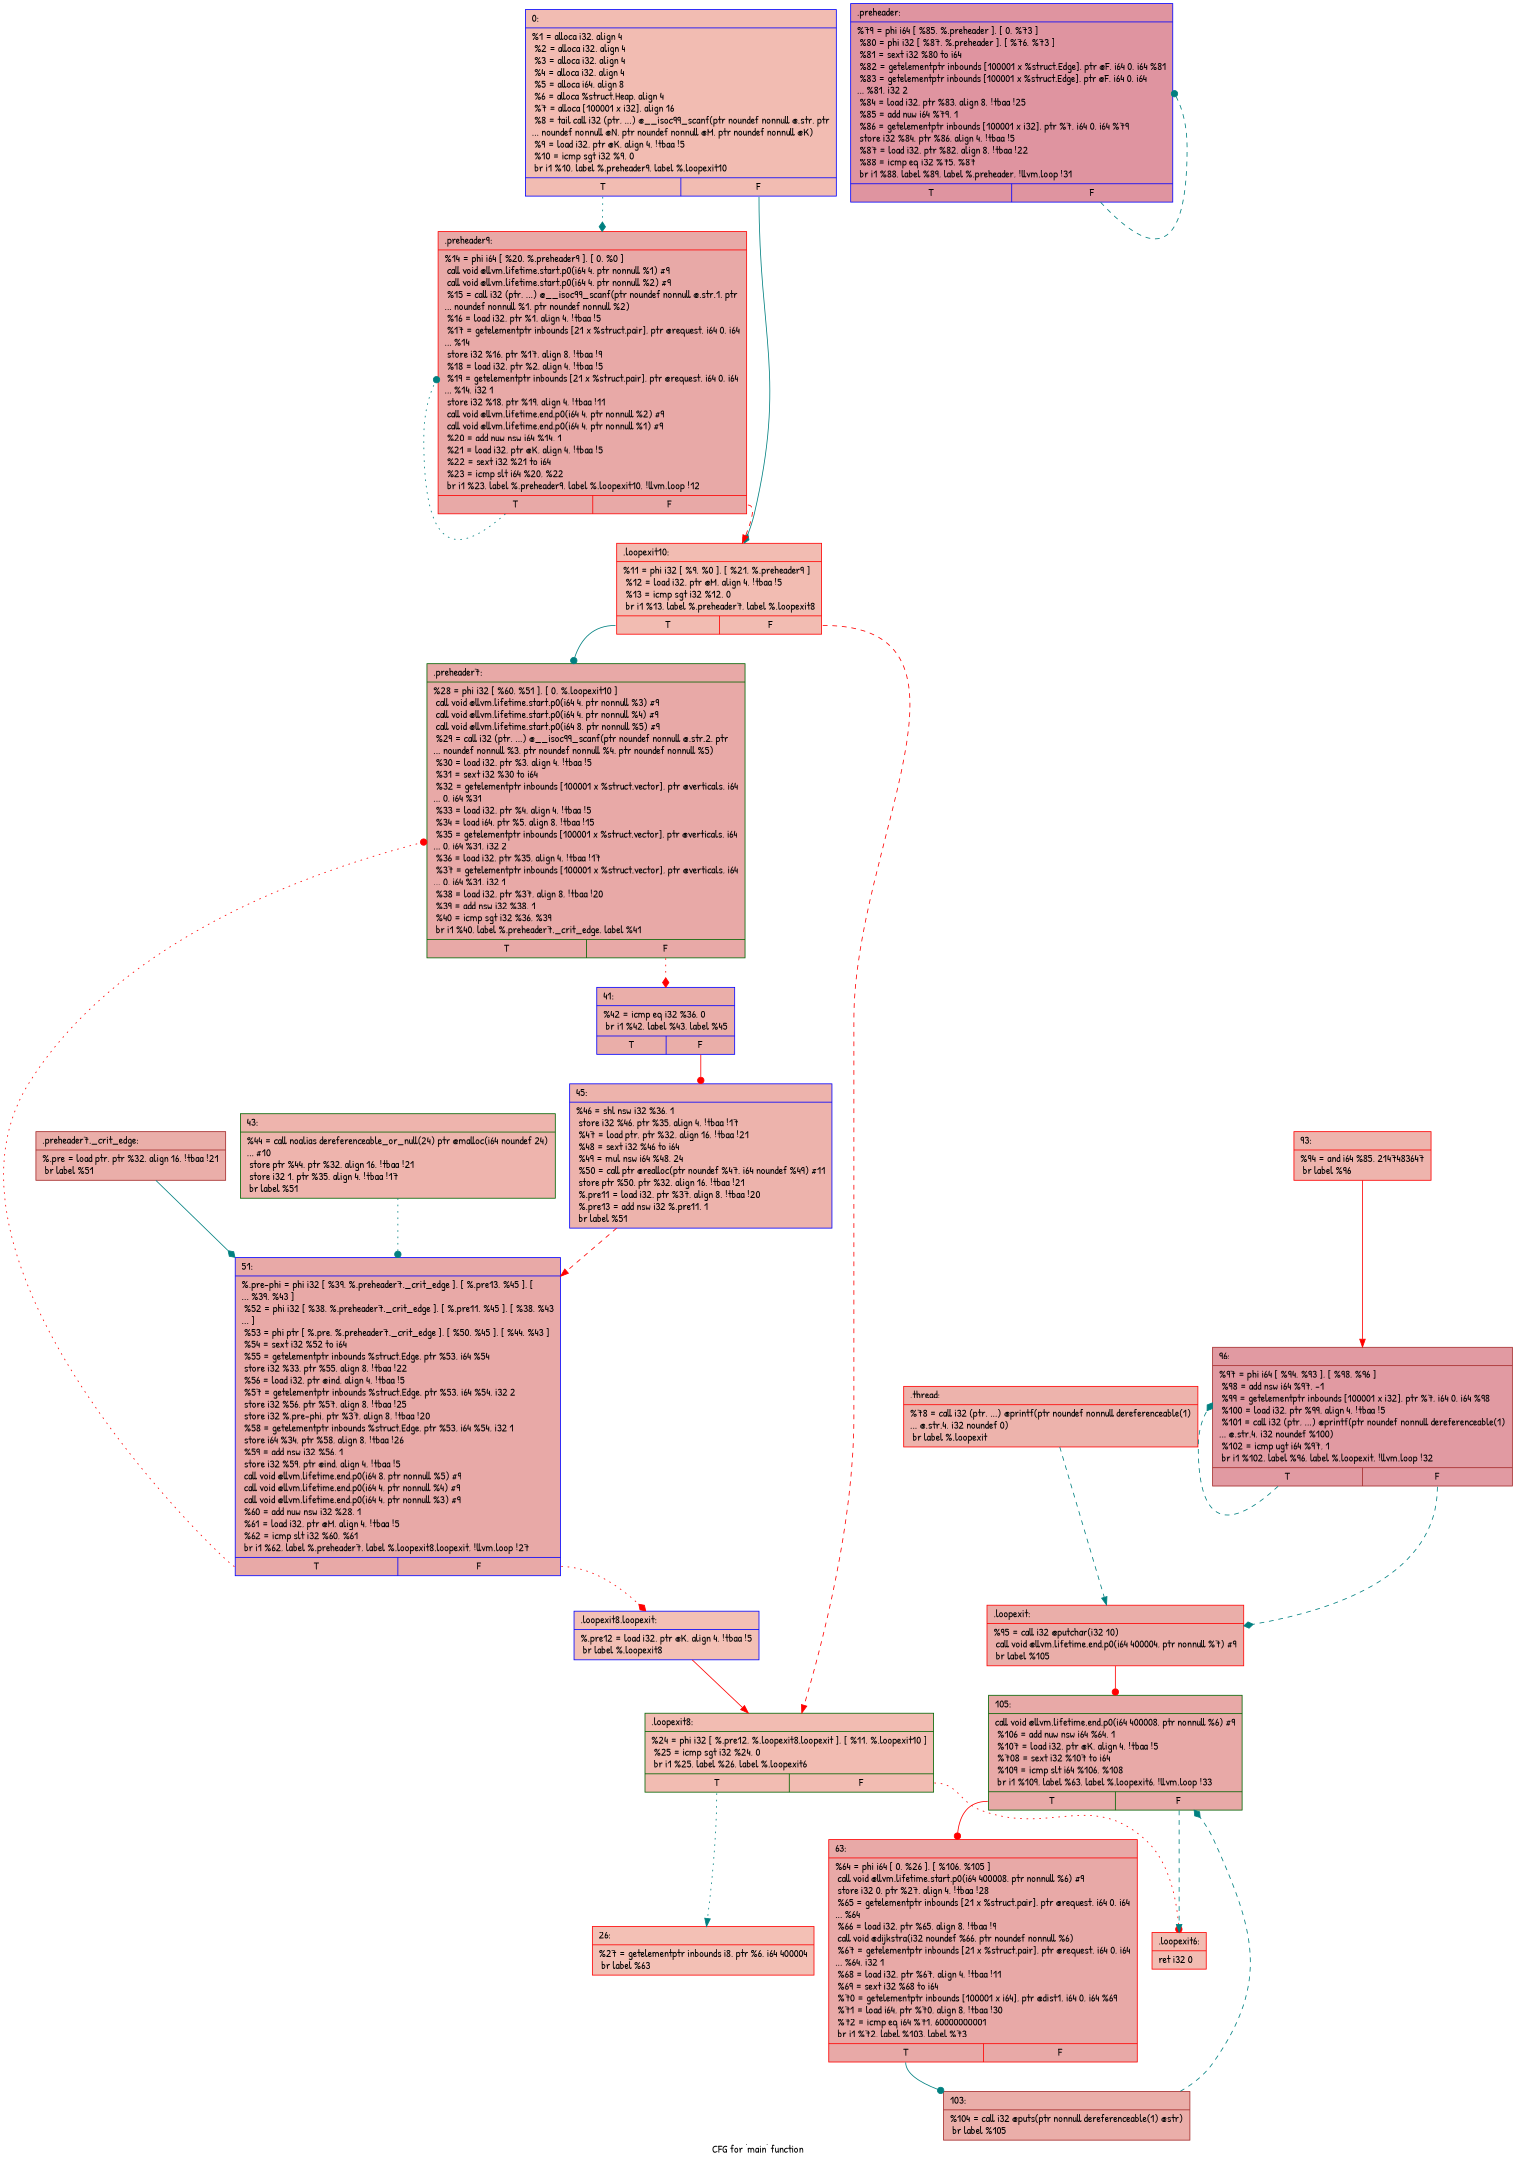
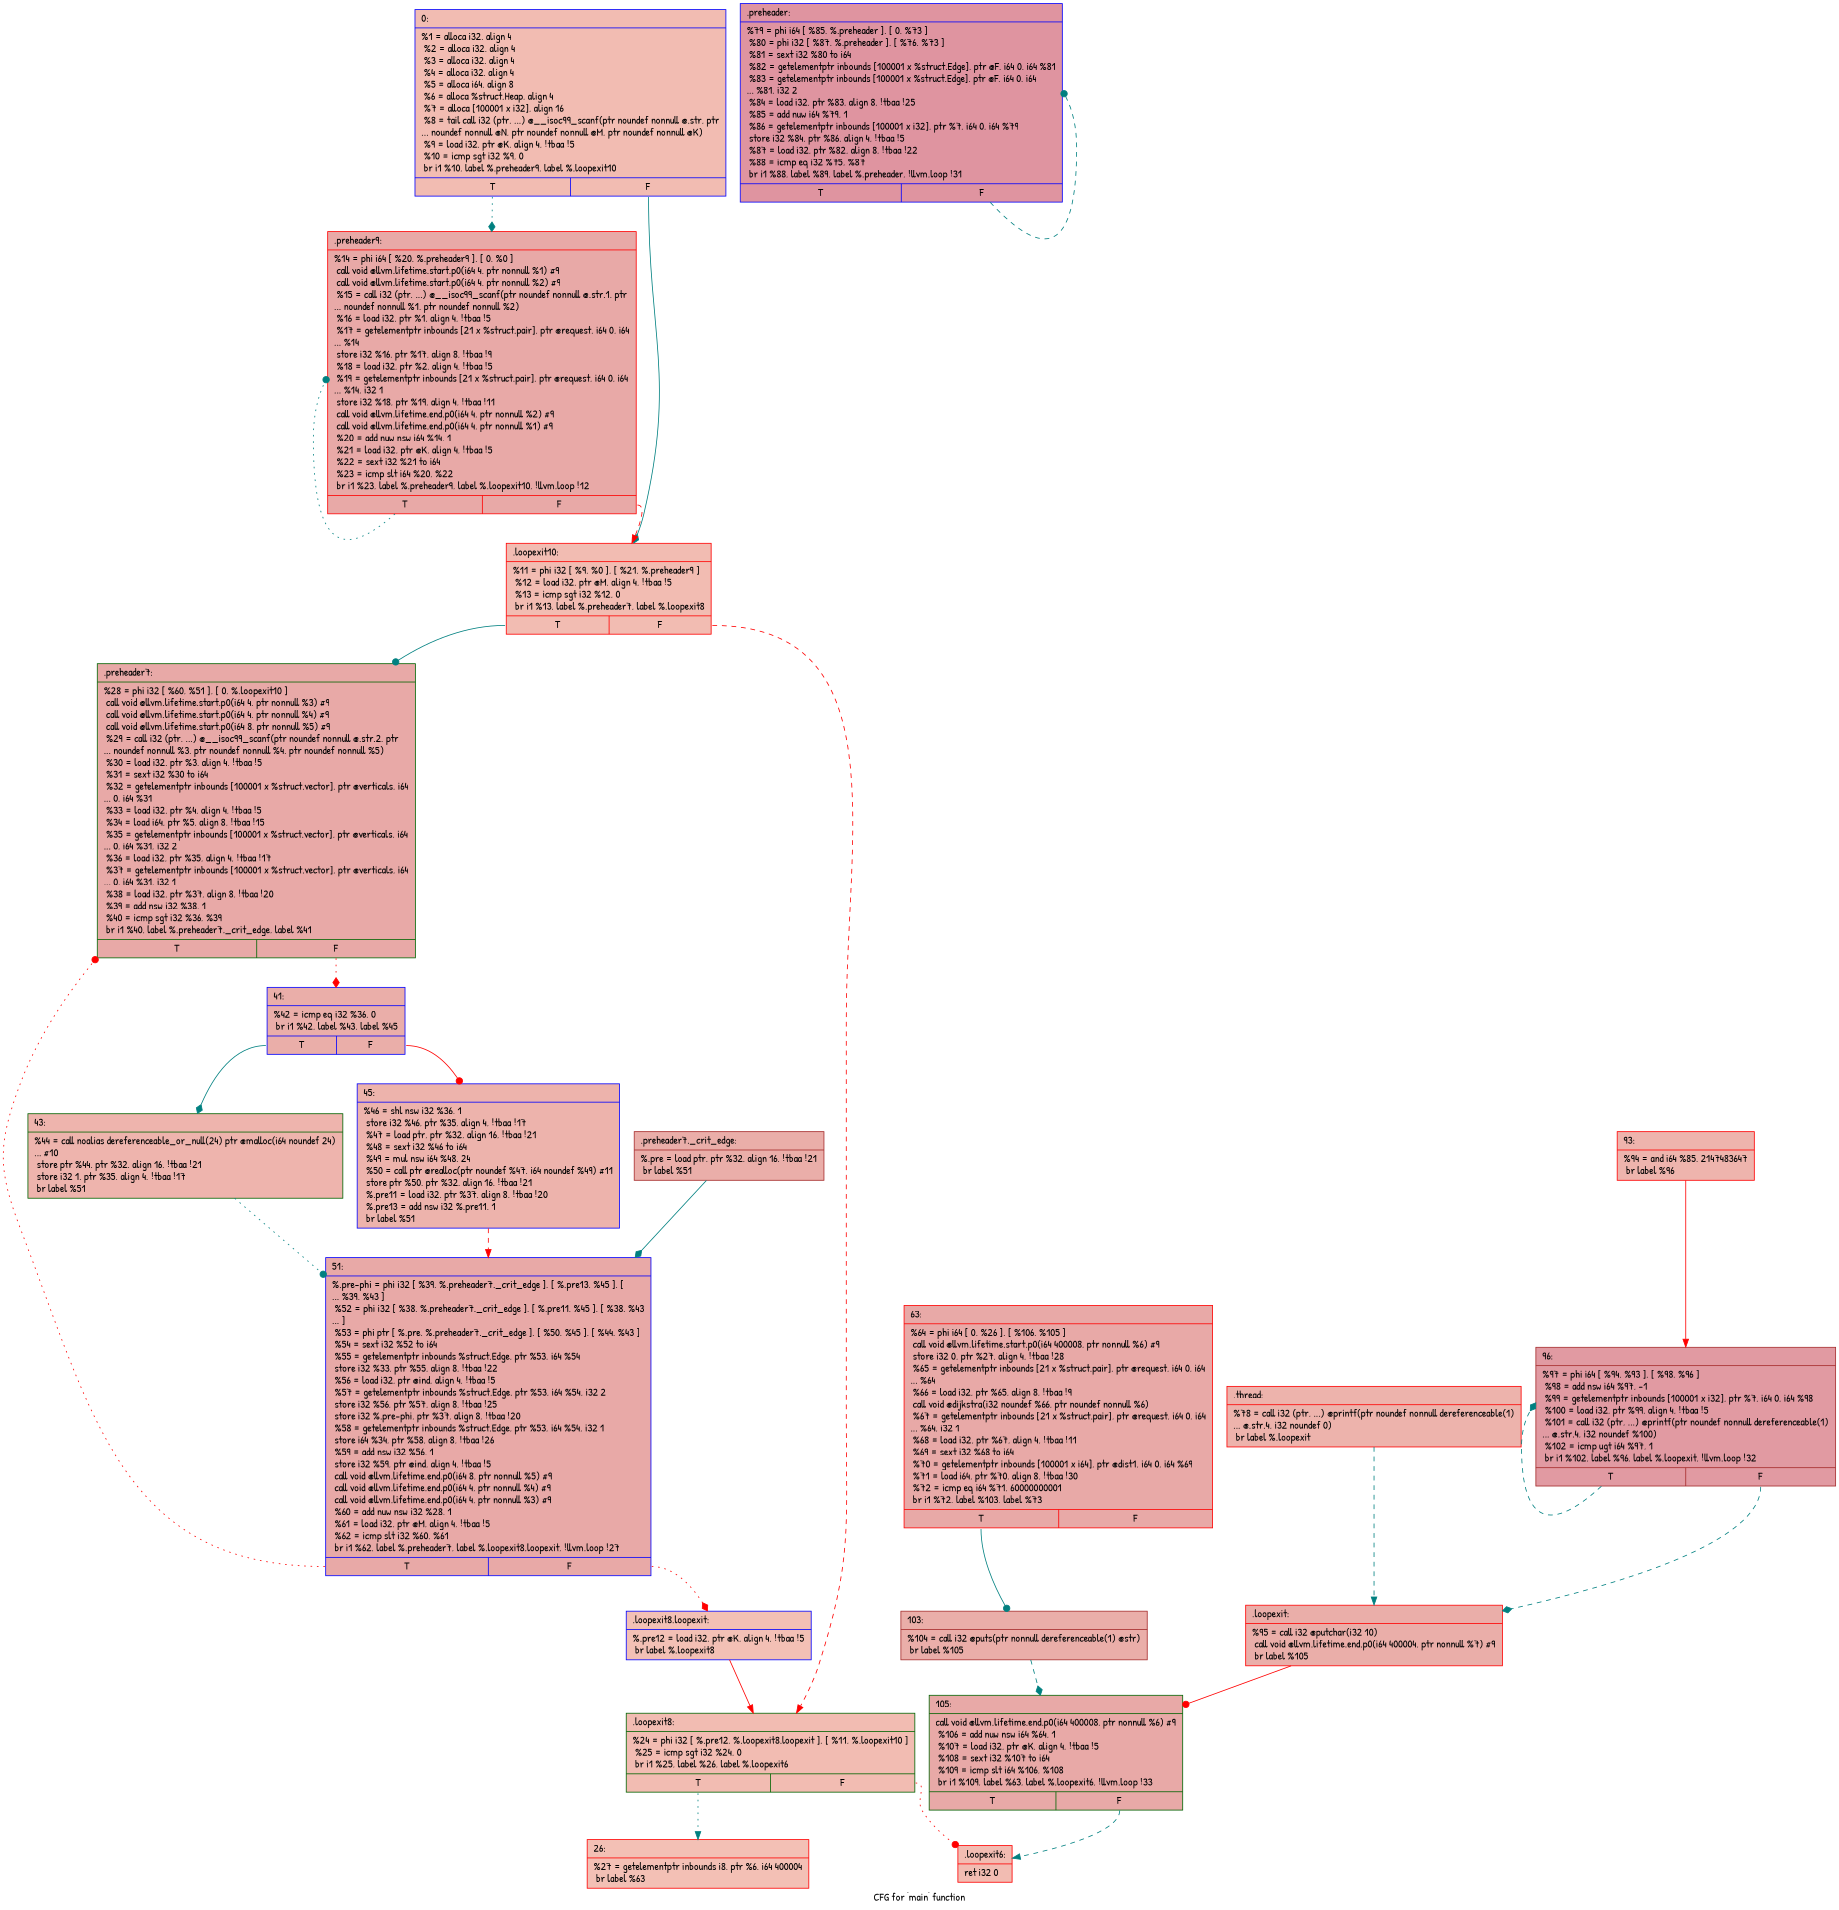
  digraph {
    fontname="Patrick Hand"
    label="CFG for 'main' function"
    node [color=red fillcolor="#ca3b3770" fontname="Patrick Hand" shape=record style=filled]
    edge [arrowhead=dot color=teal fontname="Patrick Hand" style=solid tailport=s0]
    n1 [color=blue fillcolor="#e1675170" label="{0:\l|  %1 = alloca i32, align 4\l  %2 = alloca i32, align 4\l  %3 = alloca i32, align 4\l  %4 = alloca i32, align 4\l  %5 = alloca i64, align 8\l  %6 = alloca %struct.Heap, align 4\l  %7 = alloca [100001 x i32], align 16\l  %8 = tail call i32 (ptr, ...) @__isoc99_scanf(ptr noundef nonnull @.str, ptr\l... noundef nonnull @N, ptr noundef nonnull @M, ptr noundef nonnull @K)\l  %9 = load i32, ptr @K, align 4, !tbaa !5\l  %10 = icmp sgt i32 %9, 0\l  br i1 %10, label %.preheader9, label %.loopexit10\l|{<s0>T|<s1>F}}"]
    n2 [label="{.preheader9:\l|  %14 = phi i64 [ %20, %.preheader9 ], [ 0, %0 ]\l  call void @llvm.lifetime.start.p0(i64 4, ptr nonnull %1) #9\l  call void @llvm.lifetime.start.p0(i64 4, ptr nonnull %2) #9\l  %15 = call i32 (ptr, ...) @__isoc99_scanf(ptr noundef nonnull @.str.1, ptr\l... noundef nonnull %1, ptr noundef nonnull %2)\l  %16 = load i32, ptr %1, align 4, !tbaa !5\l  %17 = getelementptr inbounds [21 x %struct.pair], ptr @request, i64 0, i64\l... %14\l  store i32 %16, ptr %17, align 8, !tbaa !9\l  %18 = load i32, ptr %2, align 4, !tbaa !5\l  %19 = getelementptr inbounds [21 x %struct.pair], ptr @request, i64 0, i64\l... %14, i32 1\l  store i32 %18, ptr %19, align 4, !tbaa !11\l  call void @llvm.lifetime.end.p0(i64 4, ptr nonnull %2) #9\l  call void @llvm.lifetime.end.p0(i64 4, ptr nonnull %1) #9\l  %20 = add nuw nsw i64 %14, 1\l  %21 = load i32, ptr @K, align 4, !tbaa !5\l  %22 = sext i32 %21 to i64\l  %23 = icmp slt i64 %20, %22\l  br i1 %23, label %.preheader9, label %.loopexit10, !llvm.loop !12\l|{<s0>T|<s1>F}}"]
    n3 [fillcolor="#e1675170" label="{.loopexit10:\l|  %11 = phi i32 [ %9, %0 ], [ %21, %.preheader9 ]\l  %12 = load i32, ptr @M, align 4, !tbaa !5\l  %13 = icmp sgt i32 %12, 0\l  br i1 %13, label %.preheader7, label %.loopexit8\l|{<s0>T|<s1>F}}"]
    n4 [color=darkgreen label="{.preheader7:\l|  %28 = phi i32 [ %60, %51 ], [ 0, %.loopexit10 ]\l  call void @llvm.lifetime.start.p0(i64 4, ptr nonnull %3) #9\l  call void @llvm.lifetime.start.p0(i64 4, ptr nonnull %4) #9\l  call void @llvm.lifetime.start.p0(i64 8, ptr nonnull %5) #9\l  %29 = call i32 (ptr, ...) @__isoc99_scanf(ptr noundef nonnull @.str.2, ptr\l... noundef nonnull %3, ptr noundef nonnull %4, ptr noundef nonnull %5)\l  %30 = load i32, ptr %3, align 4, !tbaa !5\l  %31 = sext i32 %30 to i64\l  %32 = getelementptr inbounds [100001 x %struct.vector], ptr @verticals, i64\l... 0, i64 %31\l  %33 = load i32, ptr %4, align 4, !tbaa !5\l  %34 = load i64, ptr %5, align 8, !tbaa !15\l  %35 = getelementptr inbounds [100001 x %struct.vector], ptr @verticals, i64\l... 0, i64 %31, i32 2\l  %36 = load i32, ptr %35, align 4, !tbaa !17\l  %37 = getelementptr inbounds [100001 x %struct.vector], ptr @verticals, i64\l... 0, i64 %31, i32 1\l  %38 = load i32, ptr %37, align 8, !tbaa !20\l  %39 = add nsw i32 %38, 1\l  %40 = icmp sgt i32 %36, %39\l  br i1 %40, label %.preheader7._crit_edge, label %41\l|{<s0>T|<s1>F}}"]
    n5 [color=darkgreen fillcolor="#e1675170" label="{.loopexit8:\l|  %24 = phi i32 [ %.pre12, %.loopexit8.loopexit ], [ %11, %.loopexit10 ]\l  %25 = icmp sgt i32 %24, 0\l  br i1 %25, label %26, label %.loopexit6\l|{<s0>T|<s1>F}}"]
    n6 [color=blue fillcolor="#d0473d70" label="{41:\l|  %42 = icmp eq i32 %36, 0\l  br i1 %42, label %43, label %45\l|{<s0>T|<s1>F}}"]
    n7 [fillcolor="#e5705870" label="{26:\l|  %27 = getelementptr inbounds i8, ptr %6, i64 400004\l  br label %63\l}"]
    n8 [fillcolor="#e1675170" label="{.loopexit6:\l|  ret i32 0\l}"]
    n9 [color=brown fillcolor="#d0473d70" label="{.preheader7._crit_edge:\l|  %.pre = load ptr, ptr %32, align 16, !tbaa !21\l  br label %51\l}"]
    n10 [color=blue label="{51:\l|  %.pre-phi = phi i32 [ %39, %.preheader7._crit_edge ], [ %.pre13, %45 ], [\l... %39, %43 ]\l  %52 = phi i32 [ %38, %.preheader7._crit_edge ], [ %.pre11, %45 ], [ %38, %43\l... ]\l  %53 = phi ptr [ %.pre, %.preheader7._crit_edge ], [ %50, %45 ], [ %44, %43 ]\l  %54 = sext i32 %52 to i64\l  %55 = getelementptr inbounds %struct.Edge, ptr %53, i64 %54\l  store i32 %33, ptr %55, align 8, !tbaa !22\l  %56 = load i32, ptr @ind, align 4, !tbaa !5\l  %57 = getelementptr inbounds %struct.Edge, ptr %53, i64 %54, i32 2\l  store i32 %56, ptr %57, align 8, !tbaa !25\l  store i32 %.pre-phi, ptr %37, align 8, !tbaa !20\l  %58 = getelementptr inbounds %struct.Edge, ptr %53, i64 %54, i32 1\l  store i64 %34, ptr %58, align 8, !tbaa !26\l  %59 = add nsw i32 %56, 1\l  store i32 %59, ptr @ind, align 4, !tbaa !5\l  call void @llvm.lifetime.end.p0(i64 8, ptr nonnull %5) #9\l  call void @llvm.lifetime.end.p0(i64 4, ptr nonnull %4) #9\l  call void @llvm.lifetime.end.p0(i64 4, ptr nonnull %3) #9\l  %60 = add nuw nsw i32 %28, 1\l  %61 = load i32, ptr @M, align 4, !tbaa !5\l  %62 = icmp slt i32 %60, %61\l  br i1 %62, label %.preheader7, label %.loopexit8.loopexit, !llvm.loop !27\l|{<s0>T|<s1>F}}"]
    n11 [color=darkgreen fillcolor="#d8564670" label="{43:\l|  %44 = call noalias dereferenceable_or_null(24) ptr @malloc(i64 noundef 24)\l... #10\l  store ptr %44, ptr %32, align 16, !tbaa !21\l  store i32 1, ptr %35, align 4, !tbaa !17\l  br label %51\l}"]
    n12 [color=blue fillcolor="#d6524470" label="{45:\l|  %46 = shl nsw i32 %36, 1\l  store i32 %46, ptr %35, align 4, !tbaa !17\l  %47 = load ptr, ptr %32, align 16, !tbaa !21\l  %48 = sext i32 %46 to i64\l  %49 = mul nsw i64 %48, 24\l  %50 = call ptr @realloc(ptr noundef %47, i64 noundef %49) #11\l  store ptr %50, ptr %32, align 16, !tbaa !21\l  %.pre11 = load i32, ptr %37, align 8, !tbaa !20\l  %.pre13 = add nsw i32 %.pre11, 1\l  br label %51\l}"]
    n13 [color=blue fillcolor="#e5705870" label="{.loopexit8.loopexit:\l|  %.pre12 = load i32, ptr @K, align 4, !tbaa !5\l  br label %.loopexit8\l}"]
    n14 [label="{63:\l|  %64 = phi i64 [ 0, %26 ], [ %106, %105 ]\l  call void @llvm.lifetime.start.p0(i64 400008, ptr nonnull %6) #9\l  store i32 0, ptr %27, align 4, !tbaa !28\l  %65 = getelementptr inbounds [21 x %struct.pair], ptr @request, i64 0, i64\l... %64\l  %66 = load i32, ptr %65, align 8, !tbaa !9\l  call void @dijkstra(i32 noundef %66, ptr noundef nonnull %6)\l  %67 = getelementptr inbounds [21 x %struct.pair], ptr @request, i64 0, i64\l... %64, i32 1\l  %68 = load i32, ptr %67, align 4, !tbaa !11\l  %69 = sext i32 %68 to i64\l  %70 = getelementptr inbounds [100001 x i64], ptr @dist1, i64 0, i64 %69\l  %71 = load i64, ptr %70, align 8, !tbaa !30\l  %72 = icmp eq i64 %71, 60000000001\l  br i1 %72, label %103, label %73\l|{<s0>T|<s1>F}}"]
    n15 [color=brown fillcolor="#d0473d70" label="{103:\l|  %104 = call i32 @puts(ptr nonnull dereferenceable(1) @str)\l  br label %105\l}"]
-   n16 [color=darkgreen label="{105:\l|  call void @llvm.lifetime.end.p0(i64 400008, ptr nonnull %6) #9\l  %106 = add nuw nsw i64 %64, 1\l  %107 = load i32, ptr @K, align 4, !tbaa !5\l  %708 = sext i32 %107 to i64\l  %109 = icmp slt i64 %106, %108\l  br i1 %109, label %63, label %.loopexit6, !llvm.loop !33\l|{<s0>T|<s1>F}}"]
+   n16 [color=darkgreen label="{105:\l|  call void @llvm.lifetime.end.p0(i64 400008, ptr nonnull %6) #9\l  %106 = add nuw nsw i64 %64, 1\l  %107 = load i32, ptr @K, align 4, !tbaa !5\l  %108 = sext i32 %107 to i64\l  %109 = icmp slt i64 %106, %108\l  br i1 %109, label %63, label %.loopexit6, !llvm.loop !33\l|{<s0>T|<s1>F}}"]
    n17 [fillcolor="#d6524470" label="{.thread:\l|  %78 = call i32 (ptr, ...) @printf(ptr noundef nonnull dereferenceable(1)\l... @.str.4, i32 noundef 0)\l  br label %.loopexit\l}"]
    n18 [fillcolor="#d0473d70" label="{.loopexit:\l|  %95 = call i32 @putchar(i32 10)\l  call void @llvm.lifetime.end.p0(i64 400004, ptr nonnull %7) #9\l  br label %105\l}"]
    n19 [color=blue fillcolor="#b70d2870" label="{.preheader:\l|  %79 = phi i64 [ %85, %.preheader ], [ 0, %73 ]\l  %80 = phi i32 [ %87, %.preheader ], [ %76, %73 ]\l  %81 = sext i32 %80 to i64\l  %82 = getelementptr inbounds [100001 x %struct.Edge], ptr @F, i64 0, i64 %81\l  %83 = getelementptr inbounds [100001 x %struct.Edge], ptr @F, i64 0, i64\l... %81, i32 2\l  %84 = load i32, ptr %83, align 8, !tbaa !25\l  %85 = add nuw i64 %79, 1\l  %86 = getelementptr inbounds [100001 x i32], ptr %7, i64 0, i64 %79\l  store i32 %84, ptr %86, align 4, !tbaa !5\l  %87 = load i32, ptr %82, align 8, !tbaa !22\l  %88 = icmp eq i32 %75, %87\l  br i1 %88, label %89, label %.preheader, !llvm.loop !31\l|{<s0>T|<s1>F}}"]
    n20 [fillcolor="#d8564670" label="{93:\l|  %94 = and i64 %85, 2147483647\l  br label %96\l}"]
    n21 [color=brown fillcolor="#bb1b2c70" label="{96:\l|  %97 = phi i64 [ %94, %93 ], [ %98, %96 ]\l  %98 = add nsw i64 %97, -1\l  %99 = getelementptr inbounds [100001 x i32], ptr %7, i64 0, i64 %98\l  %100 = load i32, ptr %99, align 4, !tbaa !5\l  %101 = call i32 (ptr, ...) @printf(ptr noundef nonnull dereferenceable(1)\l... @.str.4, i32 noundef %100)\l  %102 = icmp ugt i64 %97, 1\l  br i1 %102, label %96, label %.loopexit, !llvm.loop !32\l|{<s0>T|<s1>F}}"]
    n1 -> n2 [arrowhead=diamond style=dotted]
    n1 -> n3 [arrowhead=diamond tailport=s1]
    n2 -> n2 [style=dotted]
    n2 -> n3 [arrowhead=normal color=red style=dashed tailport=s1]
    n3 -> n4
    n3 -> n5 [arrowhead=normal color=red style=dashed tailport=s1]
    n4 -> n6 [arrowhead=diamond color=red style=dotted tailport=s1]
    n5 -> n7 [arrowhead=normal style=dotted]
    n5 -> n8 [color=red style=dotted tailport=s1]
+   n6 -> n11 [arrowhead=diamond]
    n6 -> n12 [color=red tailport=s1]
    n9 -> n10 [arrowhead=diamond]
    n10 -> n4 [color=red style=dotted]
    n10 -> n13 [arrowhead=diamond color=red style=dotted tailport=s1]
    n11 -> n10 [style=dotted]
    n12 -> n10 [arrowhead=normal color=red style=dashed]
    n13 -> n5 [arrowhead=normal color=red]
    n14 -> n15
    n15 -> n16 [arrowhead=diamond style=dashed]
    n16 -> n8 [arrowhead=normal style=dashed tailport=s1]
-   n16 -> n14 [color=red]
    n17 -> n18 [arrowhead=normal style=dashed]
    n18 -> n16 [color=red]
    n19 -> n19 [style=dashed tailport=s1]
    n20 -> n21 [arrowhead=normal color=red]
    n21 -> n18 [arrowhead=diamond style=dashed tailport=s1]
    n21 -> n21 [arrowhead=diamond style=dashed]
  }
